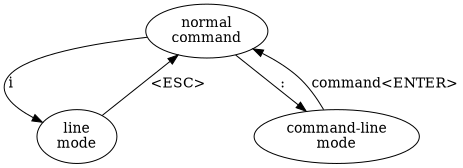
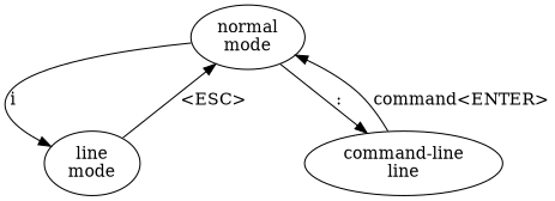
  digraph {
    nodesep=1.5
    rankdir=TB
-   n1 [label="normal\ncommand"]
+   n1 [label="normal\nmode"]
    n2 [label="line\nmode"]
-   n3 [label="command-line\nmode"]
+   n3 [label="command-line\nline"]
    n1 -> n2 [label=i]
    n1 -> n3 [label=":"]
    n2 -> n1 [label="<ESC>"]
    n3 -> n1 [label="command<ENTER>"]
  }
